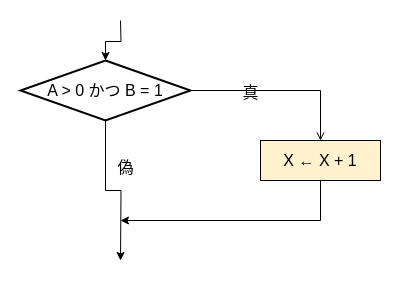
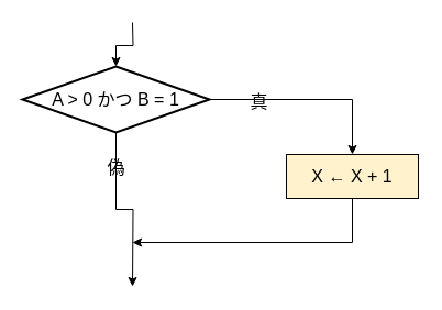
  <mxCell id="0" />
  <mxCell id="1" parent="0" />
- <mxCell id="2" style="edgeStyle=orthogonalEdgeStyle;rounded=0;orthogonalLoop=1;jettySize=auto;html=1;entryX=0.5;entryY=0;entryDx=0;entryDy=0;fontSize=16;endArrow=open;" edge="1" parent="1" source="5" target="7"><mxGeometry relative="1" as="geometry" /></mxCell>
+ <mxCell id="2" style="edgeStyle=orthogonalEdgeStyle;rounded=0;orthogonalLoop=1;jettySize=auto;html=1;entryX=0.5;entryY=0;entryDx=0;entryDy=0;fontSize=16;" edge="1" parent="1" source="5" target="7"><mxGeometry relative="1" as="geometry" /></mxCell>
  <mxCell id="3" value="" style="edgeStyle=orthogonalEdgeStyle;rounded=0;orthogonalLoop=1;jettySize=auto;html=1;fontSize=16;" edge="1" parent="1" target="5"><mxGeometry relative="1" as="geometry"><mxPoint x="120" y="20" as="sourcePoint" /></mxGeometry></mxCell>
  <mxCell id="4" value="" style="edgeStyle=orthogonalEdgeStyle;rounded=0;orthogonalLoop=1;jettySize=auto;html=1;fontSize=16;" edge="1" parent="1" source="5"><mxGeometry relative="1" as="geometry"><mxPoint x="120" y="260" as="targetPoint" /></mxGeometry></mxCell>
  <mxCell id="5" value="A &amp;gt; 0 かつ B = 1" style="strokeWidth=2;html=1;shape=mxgraph.flowchart.decision;whiteSpace=wrap;fontSize=16;" vertex="1" parent="1"><mxGeometry x="20" y="60" width="170" height="60" as="geometry" /></mxCell>
  <mxCell id="6" style="edgeStyle=orthogonalEdgeStyle;rounded=0;orthogonalLoop=1;jettySize=auto;html=1;fontSize=16;exitX=0.5;exitY=1;exitDx=0;exitDy=0;" edge="1" parent="1" source="7"><mxGeometry relative="1" as="geometry"><mxPoint x="120" y="220" as="targetPoint" /><Array as="points"><mxPoint x="320" y="220" /></Array></mxGeometry></mxCell>
  <mxCell id="7" value="X ← X + 1" style="rounded=0;whiteSpace=wrap;html=1;fontSize=16;fillColor=#fff2cc;" vertex="1" parent="1"><mxGeometry x="260" y="140" width="120" height="40" as="geometry" /></mxCell>
- <mxCell id="8" value="真" style="text;html=1;resizable=0;points=[];autosize=1;align=center;verticalAlign=top;spacingTop=-4;fontSize=16;" vertex="1" parent="1"><mxGeometry x="235" y="80" width="30" height="20" as="geometry" /></mxCell>
- <mxCell id="9" value="偽" style="text;html=1;resizable=0;points=[];autosize=1;align=center;verticalAlign=top;spacingTop=-4;fontSize=16;" vertex="1" parent="1"><mxGeometry x="110" y="155" width="30" height="20" as="geometry" /></mxCell>
+ <mxCell id="8" value="真" style="text;html=1;resizable=0;points=[];autosize=1;align=center;verticalAlign=top;spacingTop=-4;fontSize=16;" vertex="1" parent="1"><mxGeometry x="220" y="80" width="30" height="20" as="geometry" /></mxCell>
+ <mxCell id="9" value="偽" style="text;html=1;resizable=0;points=[];autosize=1;align=center;verticalAlign=top;spacingTop=-4;fontSize=16;" vertex="1" parent="1"><mxGeometry x="90" y="140" width="30" height="20" as="geometry" /></mxCell>
